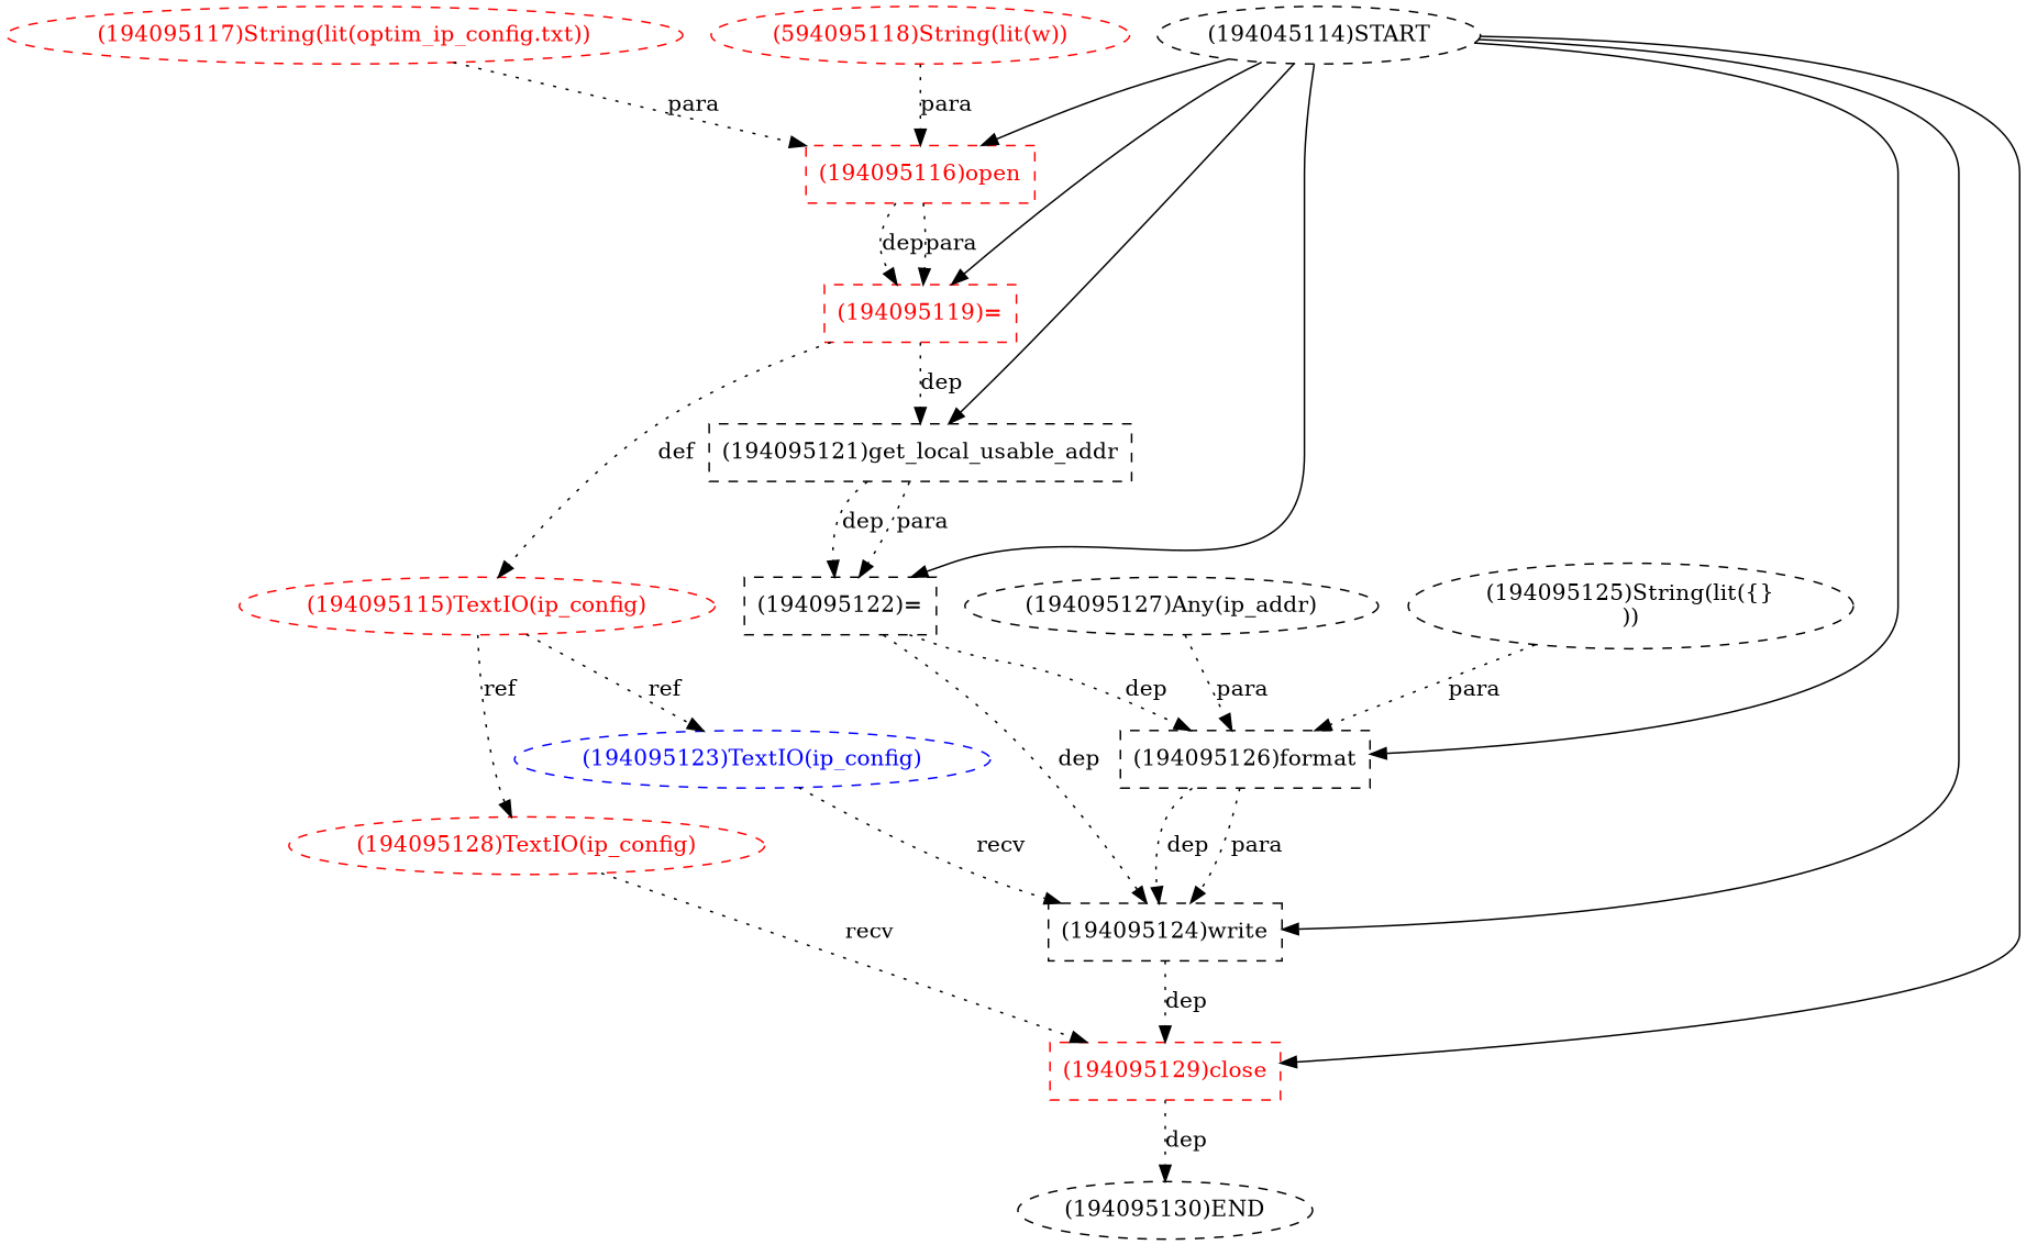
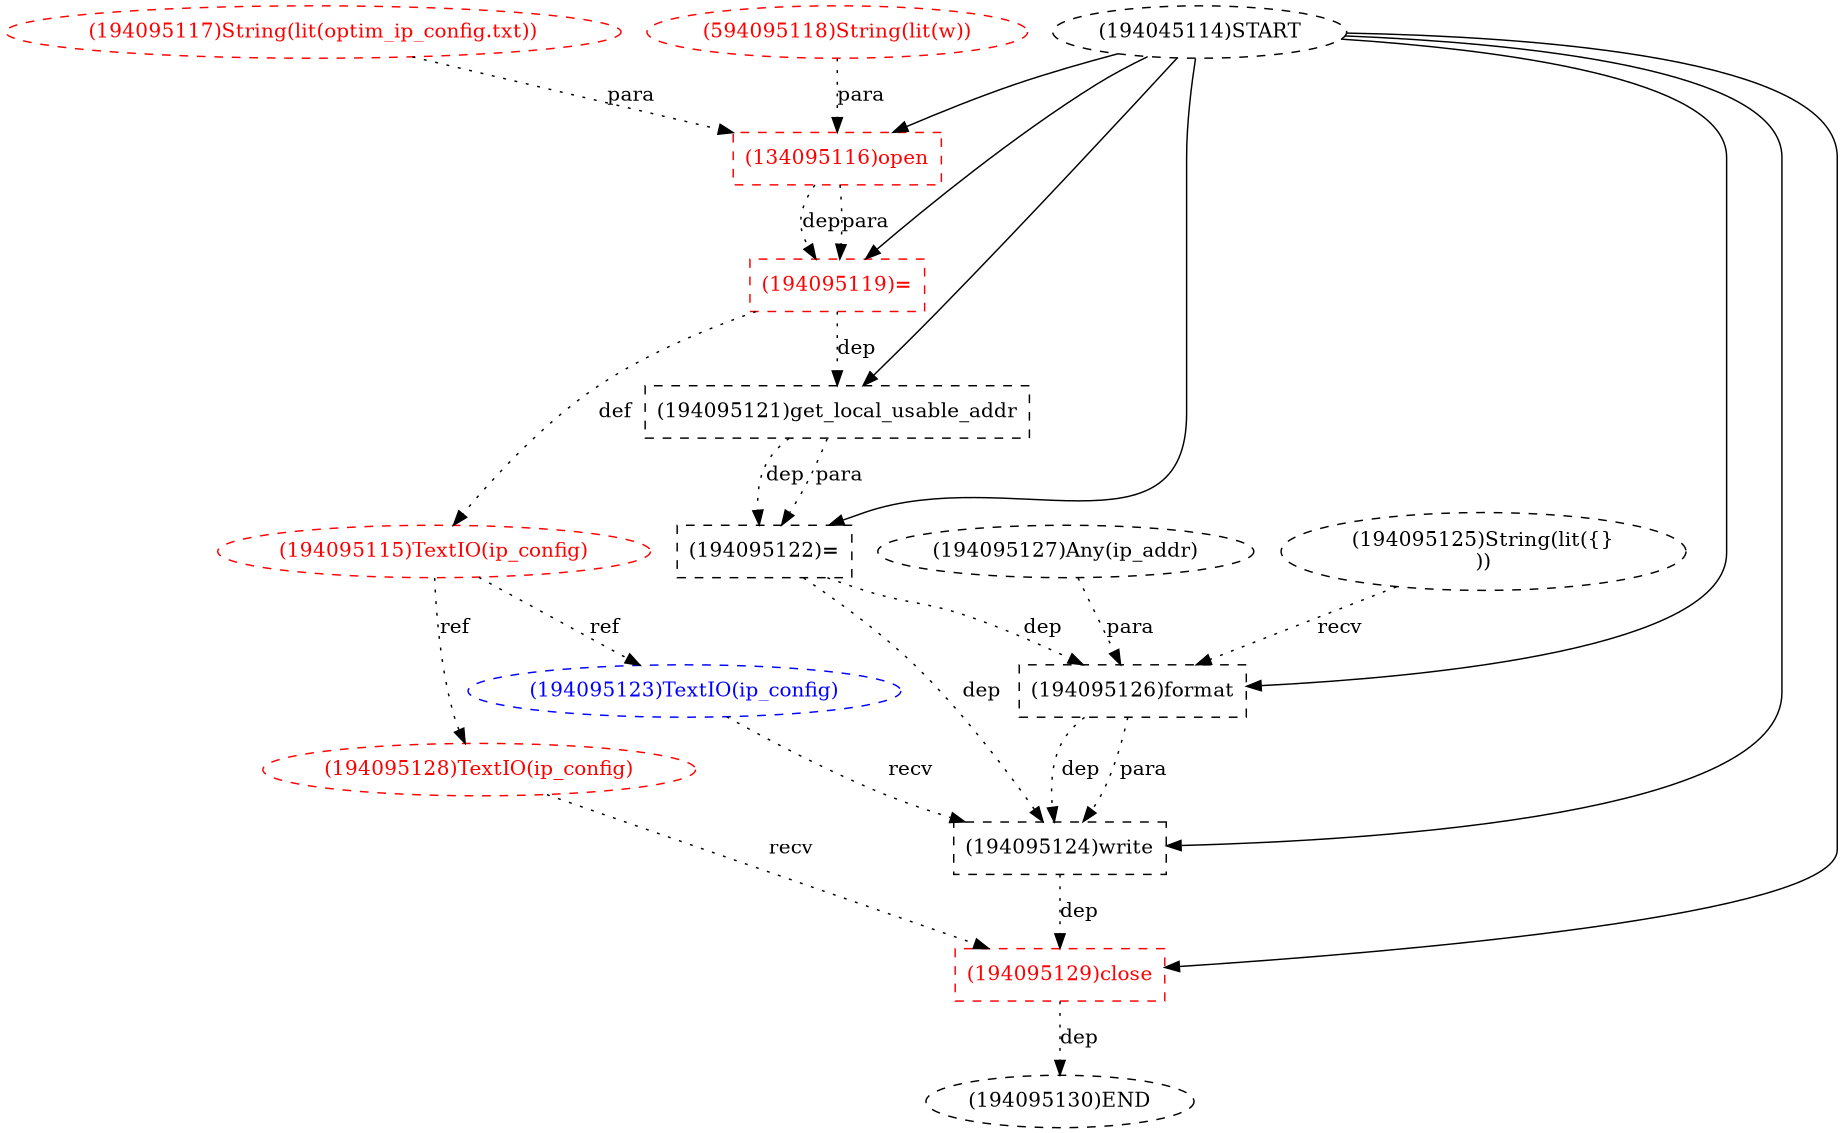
  digraph {
    node [shape=box style=dashed]
    edge [style=dotted]
-   n1 [color=red fontcolor=red label="(194095116)open"]
+   n1 [color=red fontcolor=red label="(134095116)open"]
    n2 [color=red fontcolor=red label="(194095119)="]
    n3 [color=red fontcolor=red label="(194095115)TextIO(ip_config)" shape=ellipse]
    n4 [label="(194095121)get_local_usable_addr"]
    n5 [color=red fontcolor=red label="(194095117)String(lit(optim_ip_config.txt))" shape=ellipse]
    n6 [color=blue fontcolor=blue label="(194095123)TextIO(ip_config)" shape=ellipse]
    n7 [color=red fontcolor=red label="(194095128)TextIO(ip_config)" shape=ellipse]
    n8 [label="(194095122)="]
    n9 [label="(194095127)Any(ip_addr)" shape=ellipse]
    n10 [label="(194095126)format"]
    n11 [label="(194095124)write"]
    n12 [color=red fontcolor=red label="(194095129)close"]
    n13 [label="(194095125)String(lit({}\n))" shape=ellipse]
    n14 [label="(194095130)END" shape=""]
    n15 [label="(194045114)START" shape=""]
    n16 [color=red fontcolor=red label="(594095118)String(lit(w))" shape=ellipse]
    n1 -> n2 [label=dep]
    n1 -> n2 [label=para]
    n2 -> n3 [label=def]
    n2 -> n4 [label=dep]
    n3 -> n6 [label=ref]
    n3 -> n7 [label=ref]
    n4 -> n8 [label=dep]
    n4 -> n8 [label=para]
    n5 -> n1 [label=para]
    n6 -> n11 [label=recv]
    n7 -> n12 [label=recv]
    n8 -> n10 [label=dep]
    n8 -> n11 [label=dep]
    n9 -> n10 [label=para]
    n10 -> n11 [label=dep]
    n10 -> n11 [label=para]
    n11 -> n12 [label=dep]
    n12 -> n14 [label=dep]
-   n13 -> n10 [label=para]
+   n13 -> n10 [label=recv]
    n15 -> n1 [style=solid]
    n15 -> n2 [style=solid]
    n15 -> n4 [style=solid]
    n15 -> n8 [style=solid]
    n15 -> n10 [style=solid]
    n15 -> n11 [style=solid]
    n15 -> n12 [style=solid]
    n16 -> n1 [label=para]
  }
